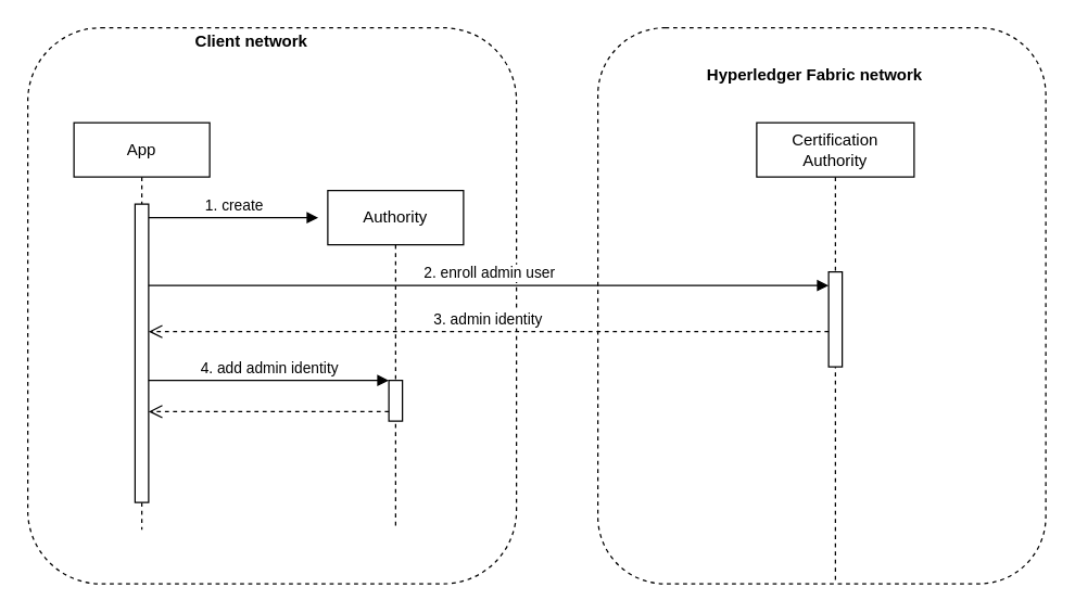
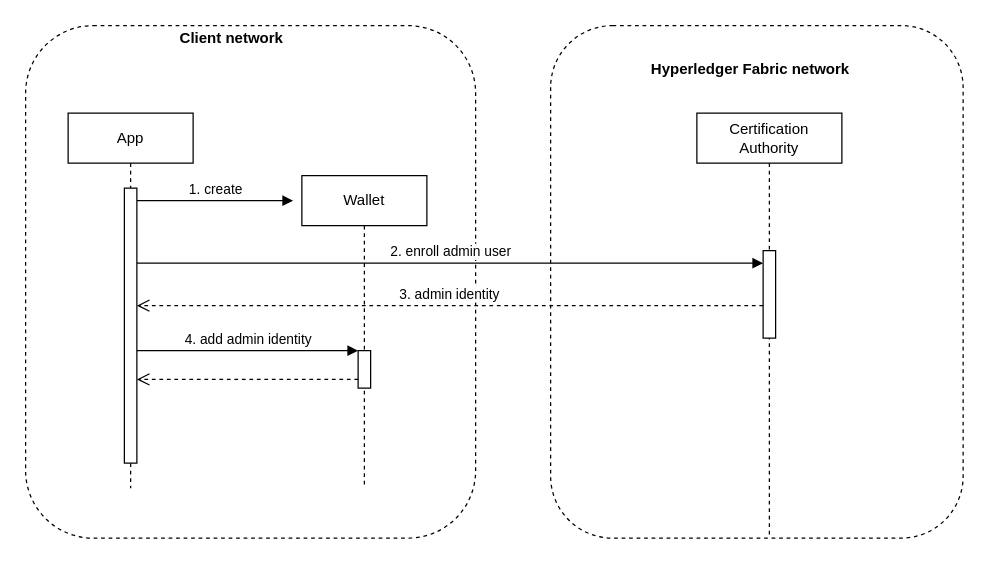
  <mxCell id="0" />
  <mxCell id="1" parent="0" />
  <mxCell id="2" value="" style="rounded=1;whiteSpace=wrap;html=1;fillColor=none;dashed=1;" parent="1" vertex="1"><mxGeometry x="440" y="20" width="330" height="410" as="geometry" /></mxCell>
  <mxCell id="3" value="" style="rounded=1;whiteSpace=wrap;html=1;fillColor=none;dashed=1;" parent="1" vertex="1"><mxGeometry x="20" y="20" width="360" height="410" as="geometry" /></mxCell>
  <mxCell id="4" value="App" style="shape=umlLifeline;perimeter=lifelinePerimeter;whiteSpace=wrap;html=1;container=1;collapsible=0;recursiveResize=0;outlineConnect=0;" parent="1" vertex="1"><mxGeometry x="54" y="90" width="100" height="300" as="geometry" /></mxCell>
  <mxCell id="5" value="1. create" style="html=1;verticalAlign=bottom;endArrow=block;" parent="4" source="6" edge="1"><mxGeometry width="80" relative="1" as="geometry"><mxPoint x="71" y="70" as="sourcePoint" /><mxPoint x="180" y="70" as="targetPoint" /></mxGeometry></mxCell>
  <mxCell id="6" value="" style="html=1;points=[];perimeter=orthogonalPerimeter;" parent="4" vertex="1"><mxGeometry x="45" y="60" width="10" height="220" as="geometry" /></mxCell>
- <mxCell id="7" value="Authority" style="shape=umlLifeline;perimeter=lifelinePerimeter;whiteSpace=wrap;html=1;container=1;collapsible=0;recursiveResize=0;outlineConnect=0;" parent="1" vertex="1"><mxGeometry x="241" y="140" width="100" height="250" as="geometry" /></mxCell>
+ <mxCell id="7" value="Wallet" style="shape=umlLifeline;perimeter=lifelinePerimeter;whiteSpace=wrap;html=1;container=1;collapsible=0;recursiveResize=0;outlineConnect=0;" parent="1" vertex="1"><mxGeometry x="241" y="140" width="100" height="250" as="geometry" /></mxCell>
  <mxCell id="8" value="" style="html=1;points=[];perimeter=orthogonalPerimeter;" parent="7" vertex="1"><mxGeometry x="45" y="140" width="10" height="30" as="geometry" /></mxCell>
  <mxCell id="9" value="Certification&lt;br&gt;Authority" style="shape=umlLifeline;perimeter=lifelinePerimeter;whiteSpace=wrap;html=1;container=1;collapsible=0;recursiveResize=0;outlineConnect=0;" parent="1" vertex="1"><mxGeometry x="557" y="90" width="116" height="340" as="geometry" /></mxCell>
  <mxCell id="10" value="" style="html=1;points=[];perimeter=orthogonalPerimeter;" parent="9" vertex="1"><mxGeometry x="53" y="110" width="10" height="70" as="geometry" /></mxCell>
  <mxCell id="11" value="2. enroll admin user" style="html=1;verticalAlign=bottom;endArrow=block;" parent="1" source="6" target="10" edge="1"><mxGeometry width="80" relative="1" as="geometry"><mxPoint x="110" y="220" as="sourcePoint" /><mxPoint x="190" y="220" as="targetPoint" /><Array as="points"><mxPoint x="530" y="210" /></Array></mxGeometry></mxCell>
  <mxCell id="12" value="3. admin identity" style="html=1;verticalAlign=bottom;endArrow=open;dashed=1;endSize=8;" parent="1" source="10" target="6" edge="1"><mxGeometry relative="1" as="geometry"><mxPoint x="655" y="244" as="sourcePoint" /><mxPoint x="109.5" y="244" as="targetPoint" /><Array as="points"><mxPoint x="610" y="244" /><mxPoint x="570" y="244" /><mxPoint x="510" y="244" /><mxPoint x="440" y="244" /></Array></mxGeometry></mxCell>
  <mxCell id="13" value="4. add admin identity" style="html=1;verticalAlign=bottom;endArrow=block;" parent="1" source="6" target="8" edge="1"><mxGeometry width="80" relative="1" as="geometry"><mxPoint x="124" y="290" as="sourcePoint" /><mxPoint x="204" y="290" as="targetPoint" /></mxGeometry></mxCell>
  <mxCell id="14" value="" style="html=1;verticalAlign=bottom;endArrow=open;dashed=1;endSize=8;" parent="1" edge="1"><mxGeometry relative="1" as="geometry"><mxPoint x="286" y="303" as="sourcePoint" /><mxPoint x="109" y="303" as="targetPoint" /></mxGeometry></mxCell>
  <mxCell id="15" value="&lt;b&gt;Client network&lt;/b&gt;" style="text;html=1;strokeColor=none;fillColor=none;align=center;verticalAlign=middle;whiteSpace=wrap;rounded=0;dashed=1;" parent="1" vertex="1"><mxGeometry x="130" y="20" width="110" height="20" as="geometry" /></mxCell>
  <mxCell id="16" value="&lt;b&gt;Hyperledger Fabric network&lt;/b&gt;" style="text;html=1;strokeColor=none;fillColor=none;align=center;verticalAlign=middle;whiteSpace=wrap;rounded=0;dashed=1;" parent="1" vertex="1"><mxGeometry x="515" y="45" width="170" height="20" as="geometry" /></mxCell>
